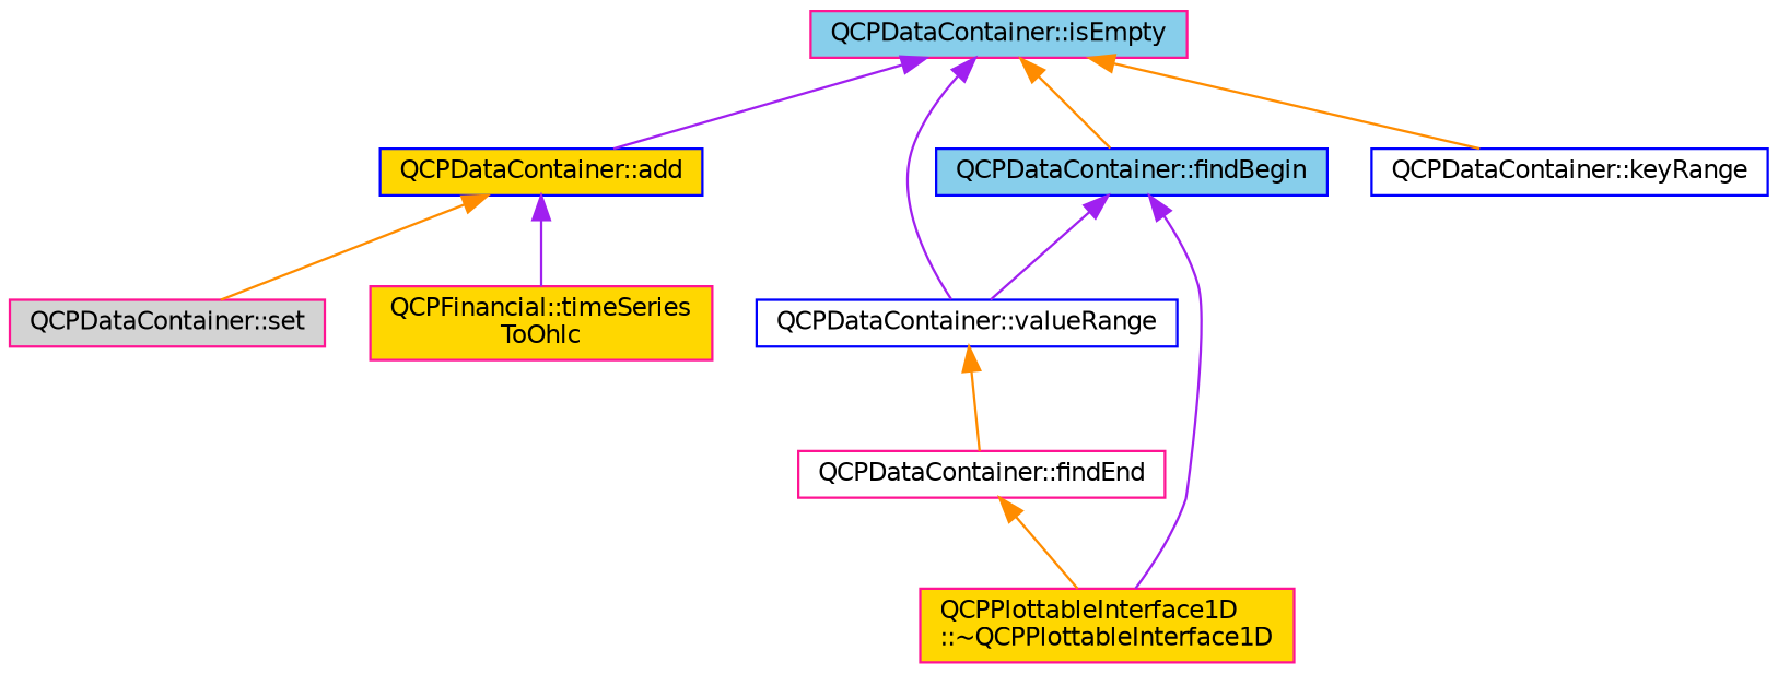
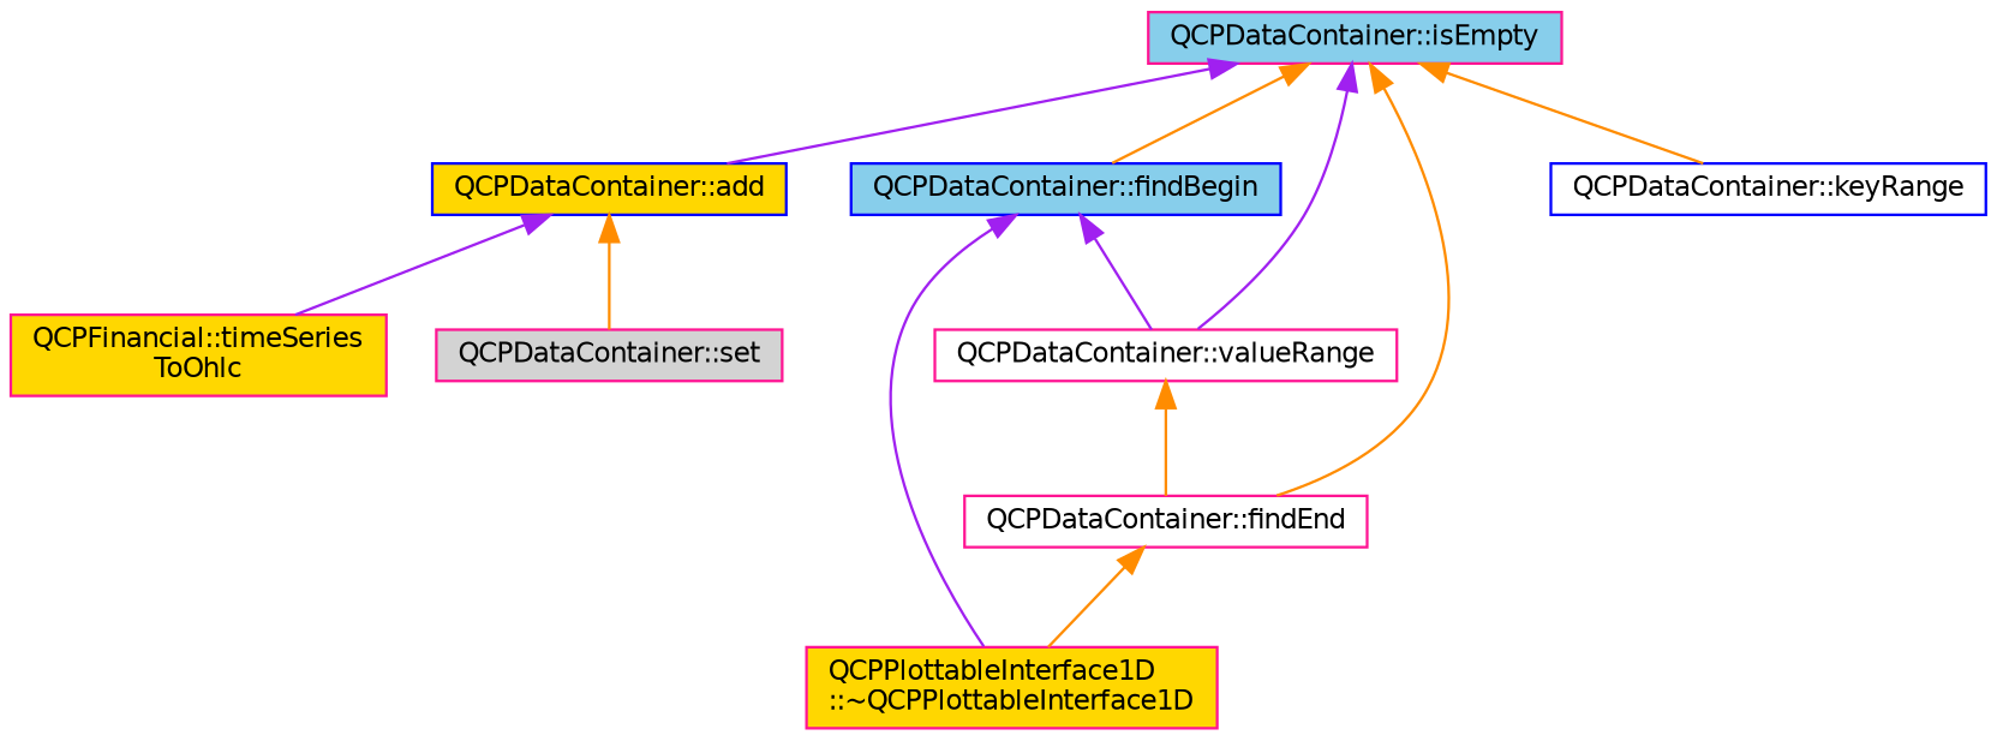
  digraph {
    rankdir=TB
    node [color=deeppink fillcolor=gold fontname=Helvetica fontsize=10 shape=record style=filled]
    edge [color=darkorange dir=back fontname=Helvetica fontsize=10 labelfontname=Helvetica labelfontsize=10 style=solid]
    n1 [fillcolor=skyblue fontcolor=black height=0.2 label="QCPDataContainer::isEmpty" width=0.4]
    n2 [color=blue height=0.2 label="QCPDataContainer::add" width=0.4]
    n3 [color=blue fillcolor=skyblue height=0.2 label="QCPDataContainer::findBegin" width=0.4]
-   n4 [color=blue fillcolor=white height=0.2 label="QCPDataContainer::valueRange" width=0.4]
+   n4 [fillcolor=white height=0.2 label="QCPDataContainer::valueRange" width=0.4]
    n5 [fillcolor=white height=0.2 label="QCPDataContainer::findEnd" width=0.4]
    n6 [color=blue fillcolor=white height=0.2 label="QCPDataContainer::keyRange" width=0.4]
    n7 [fillcolor=lightgrey height=0.2 label="QCPDataContainer::set" width=0.4]
    n8 [height=0.2 label="QCPFinancial::timeSeries\lToOhlc" width=0.4]
    n9 [height=0.2 label="QCPPlottableInterface1D\l::~QCPPlottableInterface1D" width=0.4]
    n1 -> n2 [color=purple]
    n1 -> n3
    n1 -> n4 [color=purple]
+   n1 -> n5
    n1 -> n6
    n2 -> n7
    n2 -> n8 [color=purple]
    n3 -> n4 [color=purple]
    n3 -> n9 [color=purple]
    n4 -> n5
    n5 -> n9
  }
